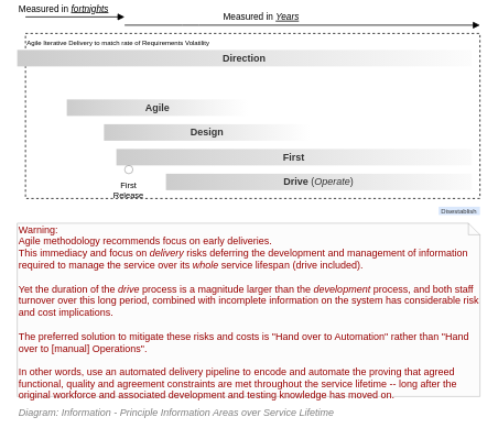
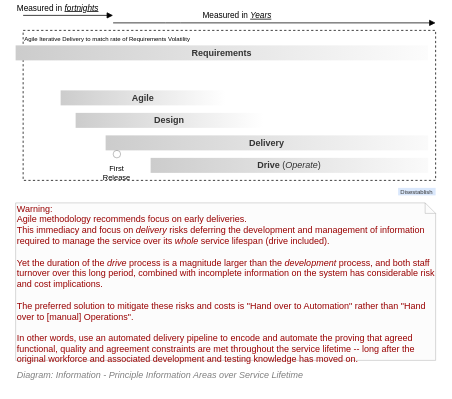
  <mxCell id="0" />
  <mxCell id="1" parent="0" />
  <mxCell id="2" value="&lt;font color=&quot;#990000&quot;&gt;Warning: &lt;br&gt;Agile methodology recommends focus on early deliveries. &lt;br&gt;This immediacy and focus on &lt;i&gt;delivery&lt;/i&gt; risks deferring the development and management of information required to manage the service over its &lt;i&gt;whole&lt;/i&gt; service lifespan (drive included). &lt;br&gt;&lt;br&gt;Yet the duration of the &lt;i&gt;drive&lt;/i&gt; process is a magnitude larger than the &lt;i&gt;development&lt;/i&gt; process, and both staff turnover over this long period, combined with incomplete information on the system has considerable risk and cost implications.&amp;nbsp;&lt;br&gt;&lt;br&gt;The preferred solution to mitigate these risks and costs is &quot;Hand over to Automation&quot; rather than &quot;Hand over to [manual] Operations&quot;. &lt;br&gt;&lt;br&gt;In other words, use an automated delivery pipeline to encode and automate the proving that agreed functional, quality and agreement constraints are met throughout the service lifetime -- long after the original workforce and associated development and testing knowledge has moved on.&lt;/font&gt;" style="shape=note;whiteSpace=wrap;html=1;size=14;verticalAlign=top;align=left;spacingTop=-6;strokeColor=#666666;fillColor=#f5f5f5;fontSize=12;opacity=33;fontColor=#333333;" vertex="1" parent="1"><mxGeometry x="20" y="270" width="560" height="210" as="geometry" /></mxCell>
  <mxCell id="3" value="Agile Iterative Delivery to match rate of Requirements Volatility" style="rounded=0;whiteSpace=wrap;html=1;fontSize=8;dashed=1;verticalAlign=top;align=left;container=1;collapsible=0;recursiveResize=0;" vertex="1" parent="1"><mxGeometry x="30" y="40" width="550" height="200" as="geometry" /></mxCell>
  <mxCell id="4" value="Agile" style="rounded=0;whiteSpace=wrap;html=1;strokeWidth=1;fontFamily=Helvetica;fillColor=#CCCCCC;strokeColor=none;fontColor=#333333;fontStyle=1;gradientColor=#ffffff;gradientDirection=east;" vertex="1" parent="3"><mxGeometry x="50" y="80" width="220" height="20" as="geometry" /></mxCell>
- <mxCell id="5" value="Design" style="rounded=0;whiteSpace=wrap;html=1;strokeWidth=1;fontFamily=Helvetica;fontColor=#333333;fillColor=#CCCCCC;strokeColor=none;fontStyle=1;gradientColor=#ffffff;gradientDirection=east;" vertex="1" parent="3"><mxGeometry x="95" y="110" width="250" height="20" as="geometry" /></mxCell>
- <mxCell id="6" value="First" style="rounded=0;whiteSpace=wrap;html=1;strokeWidth=1;fontFamily=Helvetica;fontColor=#333333;fillColor=#CCCCCC;strokeColor=none;fontStyle=1;dashed=1;dashPattern=1 1;gradientColor=#FAFAFA;gradientDirection=east;" vertex="1" parent="3"><mxGeometry x="110" y="140" width="430" height="20" as="geometry" /></mxCell>
+ <mxCell id="5" value="Design" style="rounded=0;whiteSpace=wrap;html=1;strokeWidth=1;fontFamily=Helvetica;fontColor=#333333;fillColor=#CCCCCC;strokeColor=none;fontStyle=1;gradientColor=#ffffff;gradientDirection=east;" vertex="1" parent="3"><mxGeometry x="70" y="110" width="250" height="20" as="geometry" /></mxCell>
+ <mxCell id="6" value="Delivery" style="rounded=0;whiteSpace=wrap;html=1;strokeWidth=1;fontFamily=Helvetica;fontColor=#333333;fillColor=#CCCCCC;strokeColor=none;fontStyle=1;dashed=1;dashPattern=1 1;gradientColor=#FAFAFA;gradientDirection=east;" vertex="1" parent="3"><mxGeometry x="110" y="140" width="430" height="20" as="geometry" /></mxCell>
  <mxCell id="7" value="&lt;b&gt;Drive &lt;/b&gt;(&lt;i&gt;Operate&lt;/i&gt;)" style="rounded=0;whiteSpace=wrap;html=1;strokeWidth=1;fontFamily=Helvetica;fontColor=#333333;fillColor=#CCCCCC;strokeColor=none;gradientColor=#FAFAFA;gradientDirection=east;" vertex="1" parent="3"><mxGeometry x="170" y="170" width="370" height="20" as="geometry" /></mxCell>
  <mxCell id="8" value="&lt;br style=&quot;font-size: 10px;&quot;&gt;First Release" style="ellipse;whiteSpace=wrap;html=1;aspect=fixed;strokeColor=#000000;fillColor=none;gradientColor=#FAFAFA;fontSize=10;opacity=33;align=center;verticalAlign=top;" vertex="1" parent="3"><mxGeometry x="120" y="160" width="10" height="10" as="geometry" /></mxCell>
  <mxCell id="9" value="Measured in &lt;u&gt;&lt;i&gt;fortnights&lt;/i&gt;&lt;/u&gt;" style="endArrow=block;html=1;endFill=1;" edge="1" parent="1"><mxGeometry x="-0.231" y="10" width="50" height="50" relative="1" as="geometry"><mxPoint x="30" y="20" as="sourcePoint" /><mxPoint x="150" y="20" as="targetPoint" /><mxPoint as="offset" /></mxGeometry></mxCell>
- <mxCell id="10" value="Direction" style="rounded=0;whiteSpace=wrap;html=1;strokeWidth=1;fontFamily=Helvetica;fontColor=#333333;fillColor=#CCCCCC;strokeColor=none;fontStyle=1;gradientColor=#FCFCFC;gradientDirection=east;" vertex="1" parent="1"><mxGeometry x="20" y="60" width="550" height="20" as="geometry" /></mxCell>
+ <mxCell id="10" value="Requirements" style="rounded=0;whiteSpace=wrap;html=1;strokeWidth=1;fontFamily=Helvetica;fontColor=#333333;fillColor=#CCCCCC;strokeColor=none;fontStyle=1;gradientColor=#FCFCFC;gradientDirection=east;" vertex="1" parent="1"><mxGeometry x="20" y="60" width="550" height="20" as="geometry" /></mxCell>
  <mxCell id="11" value="Measured in &lt;u&gt;&lt;i&gt;Years&lt;/i&gt;&lt;/u&gt;" style="endArrow=block;html=1;endFill=1;" edge="1" parent="1"><mxGeometry x="-0.231" y="10" width="50" height="50" relative="1" as="geometry"><mxPoint x="150" y="30" as="sourcePoint" /><mxPoint x="580" y="30" as="targetPoint" /><Array as="points"><mxPoint x="230" y="30" /></Array><mxPoint as="offset" /></mxGeometry></mxCell>
  <mxCell id="12" value="&lt;font style=&quot;font-size: 8px ; font-weight: normal&quot;&gt;Disestablish&lt;/font&gt;" style="rounded=0;whiteSpace=wrap;html=1;strokeWidth=1;fontFamily=Helvetica;fontColor=#333333;fillColor=#dae8fc;strokeColor=none;fontStyle=1;" vertex="1" parent="1"><mxGeometry x="530" y="250" width="50" height="10" as="geometry" /></mxCell>
  <mxCell id="13" value="&lt;font style=&quot;font-size: 12px&quot;&gt;Diagram: Information - Principle Information Areas over Service Lifetime&lt;/font&gt;" style="text;strokeColor=none;fillColor=none;html=1;fontSize=12;fontStyle=2;verticalAlign=middle;align=left;shadow=0;glass=0;comic=0;opacity=30;fontColor=#808080;" vertex="1" parent="1"><mxGeometry x="20" y="490" width="440" height="20" as="geometry" /></mxCell>
